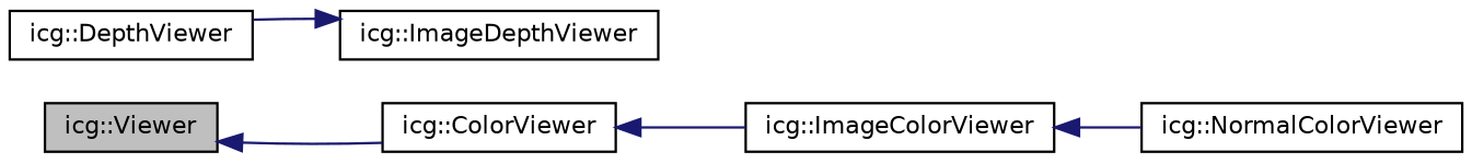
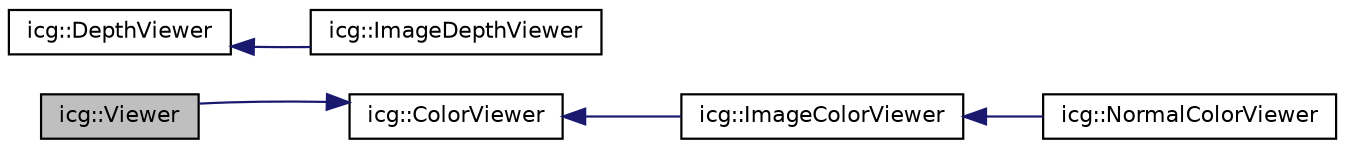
  digraph {
    rankdir=LR
    node [color=black fillcolor=white fontname=Helvetica fontsize=10 shape=record style=filled]
    edge [color=midnightblue dir=back fontname=Helvetica fontsize=10 labelfontname=Helvetica labelfontsize=10 style=solid]
    n1 [fillcolor=grey75 fontcolor=black height=0.2 label="icg::Viewer" width=0.4]
    n2 [height=0.2 label="icg::ColorViewer" width=0.4]
    n3 [height=0.2 label="icg::ImageColorViewer" width=0.4]
    n4 [height=0.2 label="icg::DepthViewer" width=0.4]
    n5 [height=0.2 label="icg::ImageDepthViewer" width=0.4]
    n6 [height=0.2 label="icg::NormalColorViewer" width=0.4]
-   n1 -> n2
+   n2 -> n1
    n2 -> n3
    n3 -> n6
-   n5 -> n4
+   n4 -> n5
  }
